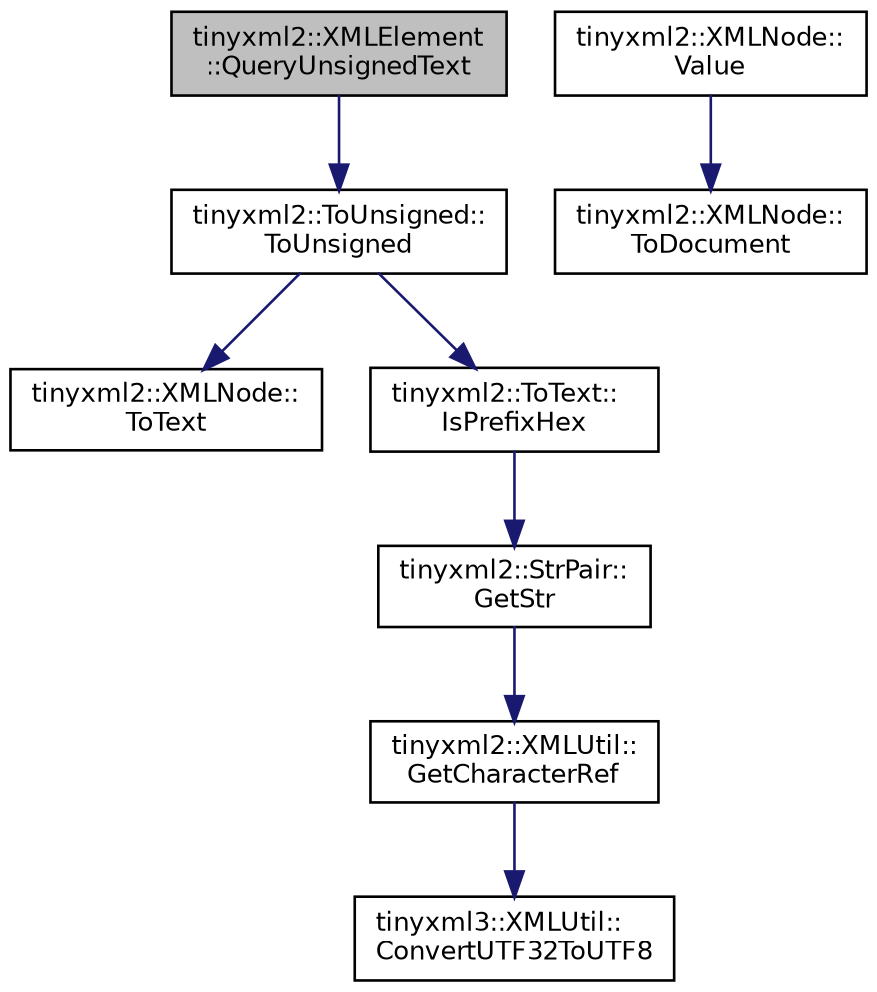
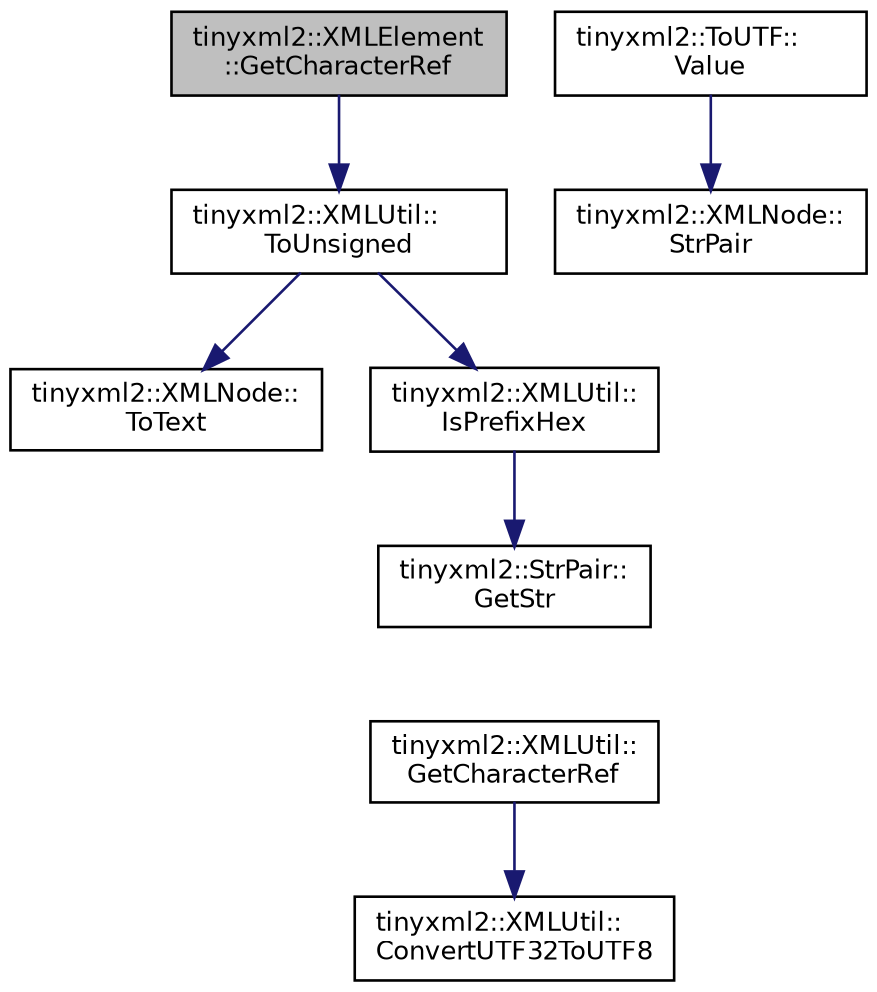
  digraph {
    rankdir=TB
    node [color=black fillcolor=white fontname=Helvetica fontsize=10 shape=record style=filled]
    edge [color=midnightblue fontname=Helvetica fontsize=10 labelfontname=Helvetica labelfontsize=10 style=solid]
-   n1 [fillcolor=grey75 fontcolor=black height=0.2 label="tinyxml2::XMLElement\l::QueryUnsignedText" width=0.4]
-   n2 [height=0.2 label="tinyxml2::ToUnsigned::\lToUnsigned" width=0.4]
+   n1 [fillcolor=grey75 fontcolor=black height=0.2 label="tinyxml2::XMLElement\l::GetCharacterRef" width=0.4]
+   n2 [height=0.2 label="tinyxml2::XMLUtil::\lToUnsigned" width=0.4]
    n3 [height=0.2 label="tinyxml2::XMLNode::\lToText" width=0.4]
-   n4 [height=0.2 label="tinyxml2::ToText::\lIsPrefixHex" width=0.4]
-   n5 [height=0.2 label="tinyxml2::XMLNode::\lValue" width=0.4]
-   n6 [height=0.2 label="tinyxml2::XMLNode::\lToDocument" width=0.4]
+   n4 [height=0.2 label="tinyxml2::XMLUtil::\lIsPrefixHex" width=0.4]
+   n5 [height=0.2 label="tinyxml2::ToUTF::\lValue" width=0.4]
+   n6 [height=0.2 label="tinyxml2::XMLNode::\lStrPair" width=0.4]
    n7 [height=0.2 label="tinyxml2::StrPair::\lGetStr" width=0.4]
    n8 [height=0.2 label="tinyxml2::XMLUtil::\lGetCharacterRef" width=0.4]
-   n9 [height=0.2 label="tinyxml3::XMLUtil::\lConvertUTF32ToUTF8" width=0.4]
+   n9 [height=0.2 label="tinyxml2::XMLUtil::\lConvertUTF32ToUTF8" width=0.4]
    n1 -> n2
    n2 -> n3
    n2 -> n4
    n4 -> n7
    n5 -> n6
-   n7 -> n8
    n8 -> n9
  }
